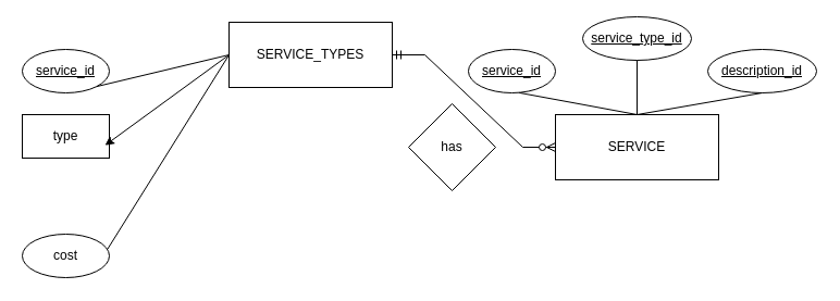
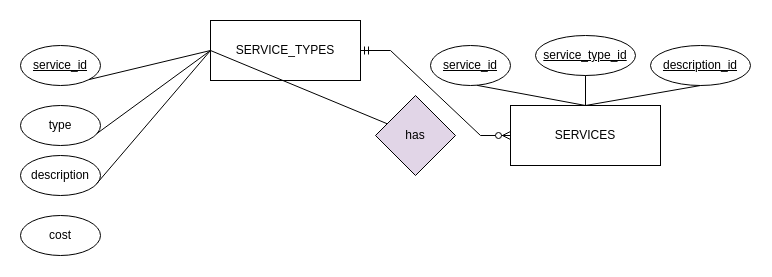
  <mxCell id="0" />
  <mxCell id="1" parent="0" />
  <mxCell id="2" value="&lt;u&gt;service_id&lt;/u&gt;" style="ellipse;whiteSpace=wrap;html=1;" vertex="1" parent="1"><mxGeometry x="430" y="45" width="80" height="40" as="geometry" /></mxCell>
  <mxCell id="3" value="" style="endArrow=none;html=1;rounded=0;entryX=0.584;entryY=0.997;entryDx=0;entryDy=0;entryPerimeter=0;exitX=0.5;exitY=0;exitDx=0;exitDy=0;" edge="1" parent="1" source="8" target="2"><mxGeometry width="50" height="50" relative="1" as="geometry"><mxPoint x="575" y="115" as="sourcePoint" /><mxPoint x="595" y="265" as="targetPoint" /></mxGeometry></mxCell>
- <mxCell id="4" value="&lt;u&gt;service_type_id&lt;/u&gt;" style="ellipse;whiteSpace=wrap;html=1;" vertex="1" parent="1"><mxGeometry x="535" y="15" width="100" height="40" as="geometry" /></mxCell>
+ <mxCell id="4" value="&lt;u&gt;service_type_id&lt;/u&gt;" style="ellipse;whiteSpace=wrap;html=1;" vertex="1" parent="1"><mxGeometry x="535" y="35" width="100" height="40" as="geometry" /></mxCell>
  <mxCell id="5" value="" style="endArrow=none;html=1;rounded=0;entryX=0.5;entryY=1;entryDx=0;entryDy=0;exitX=0.5;exitY=0;exitDx=0;exitDy=0;" edge="1" target="4" parent="1" source="8"><mxGeometry width="50" height="50" relative="1" as="geometry"><mxPoint x="582.5" y="105" as="sourcePoint" /><mxPoint x="685" y="255" as="targetPoint" /></mxGeometry></mxCell>
  <mxCell id="6" value="&lt;u&gt;description_id&lt;/u&gt;" style="ellipse;whiteSpace=wrap;html=1;" vertex="1" parent="1"><mxGeometry x="650" y="45" width="100" height="40" as="geometry" /></mxCell>
  <mxCell id="7" value="" style="endArrow=none;html=1;rounded=0;entryX=0.5;entryY=1;entryDx=0;entryDy=0;exitX=0.5;exitY=0;exitDx=0;exitDy=0;" edge="1" target="6" parent="1" source="8"><mxGeometry width="50" height="50" relative="1" as="geometry"><mxPoint x="582.5" y="105" as="sourcePoint" /><mxPoint x="795" y="265" as="targetPoint" /></mxGeometry></mxCell>
- <mxCell id="8" value="SERVICE" style="rounded=0;whiteSpace=wrap;html=1;" vertex="1" parent="1"><mxGeometry x="510" y="105" width="150" height="60" as="geometry" /></mxCell>
+ <mxCell id="8" value="SERVICES" style="rounded=0;whiteSpace=wrap;html=1;" vertex="1" parent="1"><mxGeometry x="510" y="105" width="150" height="60" as="geometry" /></mxCell>
  <mxCell id="9" value="SERVICE_TYPES" style="rounded=0;whiteSpace=wrap;html=1;" vertex="1" parent="1"><mxGeometry x="210" y="20" width="150" height="60" as="geometry" /></mxCell>
  <mxCell id="10" value="&lt;u&gt;service_id&lt;/u&gt;" style="ellipse;whiteSpace=wrap;html=1;" vertex="1" parent="1"><mxGeometry x="20" y="45" width="80" height="40" as="geometry" /></mxCell>
  <mxCell id="11" value="" style="endArrow=none;html=1;rounded=0;entryX=1;entryY=1;entryDx=0;entryDy=0;exitX=0;exitY=0.5;exitDx=0;exitDy=0;" edge="1" parent="1" target="10" source="9"><mxGeometry width="50" height="50" relative="1" as="geometry"><mxPoint x="175" y="105" as="sourcePoint" /><mxPoint x="185" y="265" as="targetPoint" /></mxGeometry></mxCell>
- <mxCell id="12" value="type" style="whiteSpace=wrap;html=1;rounded=0;" vertex="1" parent="1"><mxGeometry x="20" y="105" width="80" height="40" as="geometry" /></mxCell>
- <mxCell id="13" value="" style="endArrow=classic;html=1;rounded=0;entryX=0.951;entryY=0.706;entryDx=0;entryDy=0;entryPerimeter=0;exitX=0;exitY=0.5;exitDx=0;exitDy=0;" edge="1" parent="1" target="12" source="9"><mxGeometry width="50" height="50" relative="1" as="geometry"><mxPoint x="175" y="155" as="sourcePoint" /><mxPoint x="185" y="315" as="targetPoint" /></mxGeometry></mxCell>
+ <mxCell id="12" value="type" style="ellipse;whiteSpace=wrap;html=1;" vertex="1" parent="1"><mxGeometry x="20" y="105" width="80" height="40" as="geometry" /></mxCell>
+ <mxCell id="13" value="" style="endArrow=none;html=1;rounded=0;entryX=0.951;entryY=0.706;entryDx=0;entryDy=0;entryPerimeter=0;exitX=0;exitY=0.5;exitDx=0;exitDy=0;" edge="1" parent="1" target="12" source="9"><mxGeometry width="50" height="50" relative="1" as="geometry"><mxPoint x="175" y="155" as="sourcePoint" /><mxPoint x="185" y="315" as="targetPoint" /></mxGeometry></mxCell>
+ <mxCell id="14" value="description" style="ellipse;whiteSpace=wrap;html=1;" vertex="1" parent="1"><mxGeometry x="20" y="155" width="80" height="40" as="geometry" /></mxCell>
+ <mxCell id="15" value="" style="endArrow=none;html=1;rounded=0;entryX=0.951;entryY=0.706;entryDx=0;entryDy=0;entryPerimeter=0;exitX=0;exitY=0.5;exitDx=0;exitDy=0;" edge="1" parent="1" target="14" source="9"><mxGeometry width="50" height="50" relative="1" as="geometry"><mxPoint x="175" y="185" as="sourcePoint" /><mxPoint x="185" y="365" as="targetPoint" /></mxGeometry></mxCell>
  <mxCell id="16" value="cost" style="ellipse;whiteSpace=wrap;html=1;" vertex="1" parent="1"><mxGeometry x="20" y="215" width="80" height="40" as="geometry" /></mxCell>
- <mxCell id="17" value="" style="endArrow=none;html=1;rounded=0;entryX=0.979;entryY=0.346;entryDx=0;entryDy=0;entryPerimeter=0;exitX=0;exitY=0.5;exitDx=0;exitDy=0;" edge="1" parent="1" target="16" source="9"><mxGeometry width="50" height="50" relative="1" as="geometry"><mxPoint x="175" y="185" as="sourcePoint" /><mxPoint x="185" y="415" as="targetPoint" /></mxGeometry></mxCell>
+ <mxCell id="17" value="" style="endArrow=none;html=1;rounded=0;exitX=0;exitY=0.5;exitDx=0;exitDy=0;" edge="1" parent="1" target="19" source="9"><mxGeometry width="50" height="50" relative="1" as="geometry"><mxPoint x="175" y="185" as="sourcePoint" /><mxPoint x="185" y="415" as="targetPoint" /></mxGeometry></mxCell>
  <mxCell id="18" value="" style="edgeStyle=entityRelationEdgeStyle;fontSize=12;html=1;endArrow=ERzeroToMany;startArrow=ERmandOne;rounded=0;strokeColor=default;align=center;verticalAlign=middle;fontFamily=Helvetica;fontColor=default;labelBackgroundColor=default;exitX=1;exitY=0.5;exitDx=0;exitDy=0;entryX=0;entryY=0.5;entryDx=0;entryDy=0;" edge="1" parent="1" source="9" target="8"><mxGeometry width="100" height="100" relative="1" as="geometry"><mxPoint x="335" y="185" as="sourcePoint" /><mxPoint x="435" y="85" as="targetPoint" /></mxGeometry></mxCell>
- <mxCell id="19" value="has" style="rhombus;whiteSpace=wrap;html=1;" vertex="1" parent="1"><mxGeometry x="375" y="95" width="80" height="80" as="geometry" /></mxCell>
+ <mxCell id="19" value="has" style="rhombus;whiteSpace=wrap;html=1;fillColor=#e1d5e7;" vertex="1" parent="1"><mxGeometry x="375" y="95" width="80" height="80" as="geometry" /></mxCell>
